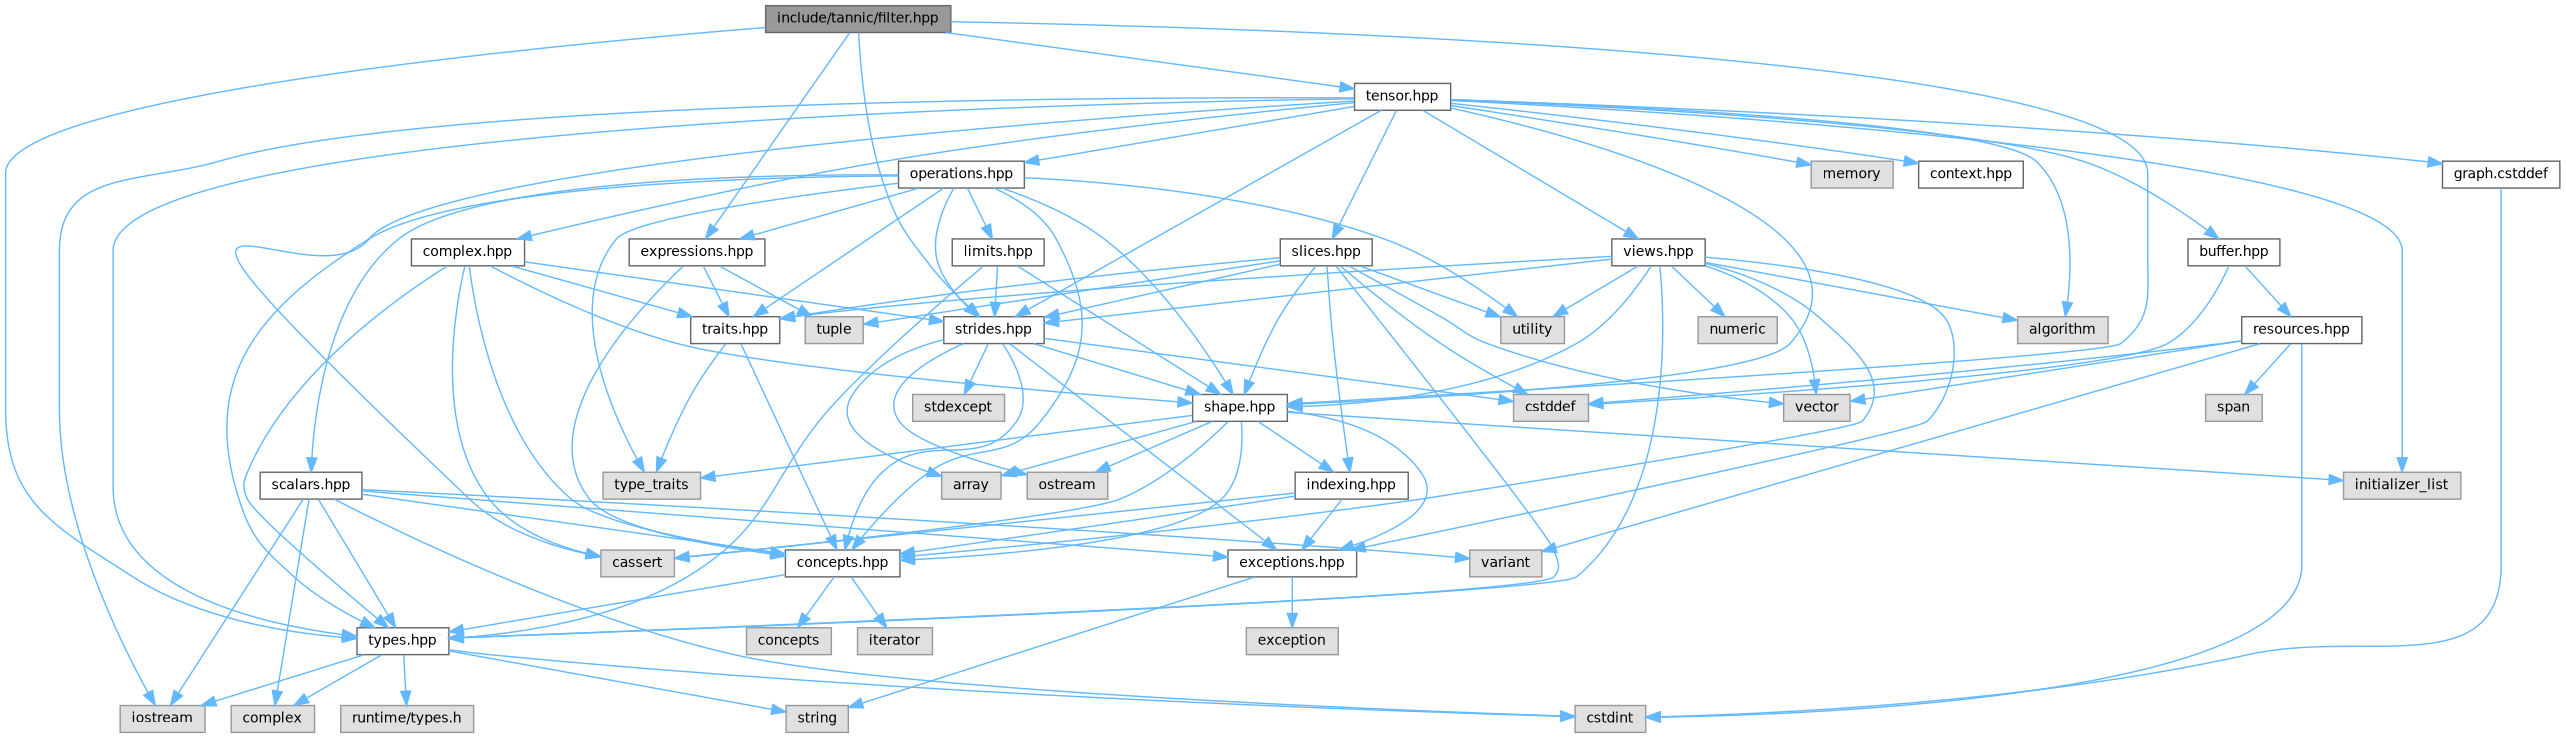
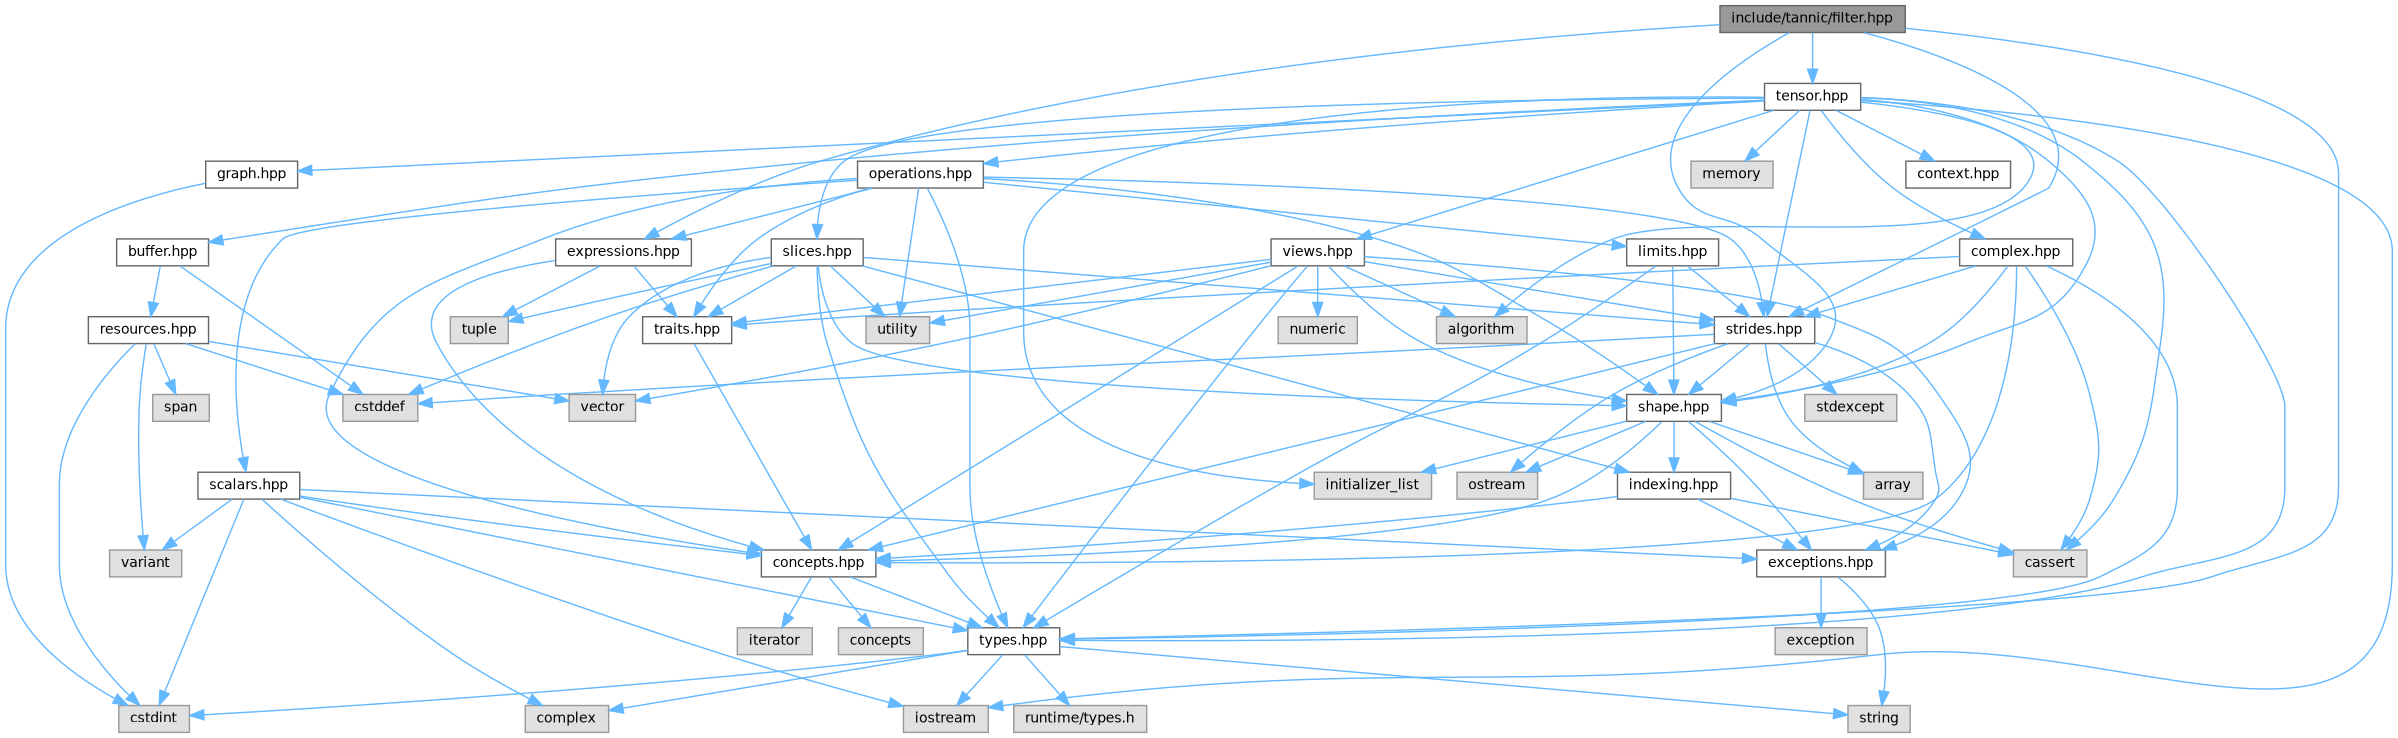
  digraph {
    node [color=grey60 fillcolor="#E0E0E0" fontname=Helvetica fontsize=10 shape=box style=filled]
    edge [color=steelblue1 fontname=Helvetica fontsize=10 labelfontname=Helvetica labelfontsize=10 style=solid]
    n1 [color=gray40 fillcolor=grey60 fontcolor=black height=0.2 label="include/tannic/filter.hpp" width=0.4]
    n2 [color=grey40 fillcolor=white height=0.2 label="types.hpp" width=0.4]
    n3 [color=grey40 fillcolor=white height=0.2 label="shape.hpp" width=0.4]
    n4 [color=grey40 fillcolor=white height=0.2 label="strides.hpp" width=0.4]
    n5 [color=grey40 fillcolor=white height=0.2 label="expressions.hpp" width=0.4]
    n6 [color=grey40 fillcolor=white height=0.2 label="tensor.hpp" width=0.4]
    n7 [height=0.2 label=iostream width=0.4]
    n8 [height=0.2 label=cstdint width=0.4]
    n9 [height=0.2 label=string width=0.4]
    n10 [height=0.2 label=complex width=0.4]
    n11 [height=0.2 label="runtime/types.h" width=0.4]
-   n12 [height=0.2 label=type_traits width=0.4]
    n13 [height=0.2 label=array width=0.4]
    n14 [height=0.2 label=cassert width=0.4]
    n15 [height=0.2 label=initializer_list width=0.4]
    n16 [height=0.2 label=ostream width=0.4]
    n17 [color=grey40 fillcolor=white height=0.2 label="concepts.hpp" width=0.4]
    n18 [color=grey40 fillcolor=white height=0.2 label="indexing.hpp" width=0.4]
    n19 [color=grey40 fillcolor=white height=0.2 label="exceptions.hpp" width=0.4]
    n20 [height=0.2 label=cstddef width=0.4]
    n21 [height=0.2 label=stdexcept width=0.4]
    n22 [height=0.2 label=tuple width=0.4]
    n23 [color=grey40 fillcolor=white height=0.2 label="traits.hpp" width=0.4]
    n24 [height=0.2 label=memory width=0.4]
    n25 [color=grey40 fillcolor=white height=0.2 label="buffer.hpp" width=0.4]
    n26 [color=grey40 fillcolor=white height=0.2 label="slices.hpp" width=0.4]
    n27 [color=grey40 fillcolor=white height=0.2 label="views.hpp" width=0.4]
    n28 [color=grey40 fillcolor=white height=0.2 label="operations.hpp" width=0.4]
    n29 [color=grey40 fillcolor=white height=0.2 label="complex.hpp" width=0.4]
-   n30 [color=grey40 fillcolor=white height=0.2 label="graph.cstddef" width=0.4]
+   n30 [color=grey40 fillcolor=white height=0.2 label="graph.hpp" width=0.4]
    n31 [color=grey40 fillcolor=white height=0.2 label="context.hpp" width=0.4]
    n32 [height=0.2 label=algorithm width=0.4]
    n33 [height=0.2 label=concepts width=0.4]
    n34 [height=0.2 label=iterator width=0.4]
    n35 [height=0.2 label=exception width=0.4]
    n36 [height=0.2 label=utility width=0.4]
    n37 [color=grey40 fillcolor=white height=0.2 label="resources.hpp" width=0.4]
    n38 [height=0.2 label=vector width=0.4]
    n39 [height=0.2 label=numeric width=0.4]
    n40 [color=grey40 fillcolor=white height=0.2 label="scalars.hpp" width=0.4]
    n41 [color=grey40 fillcolor=white height=0.2 label="limits.hpp" width=0.4]
    n42 [height=0.2 label=span width=0.4]
    n43 [height=0.2 label=variant width=0.4]
    n1 -> n2
    n1 -> n3
    n1 -> n4
    n1 -> n5
    n1 -> n6
    n2 -> n7
    n2 -> n8
    n2 -> n9
    n2 -> n10
    n2 -> n11
-   n3 -> n12
    n3 -> n13
    n3 -> n14
    n3 -> n15
    n3 -> n16
    n3 -> n17
    n3 -> n18
    n3 -> n19
    n4 -> n3
    n4 -> n13
    n4 -> n16
    n4 -> n17
    n4 -> n19
    n4 -> n20
    n4 -> n21
    n5 -> n17
    n5 -> n22
    n5 -> n23
    n6 -> n2
    n6 -> n3
    n6 -> n4
    n6 -> n7
    n6 -> n14
    n6 -> n15
    n6 -> n24
    n6 -> n25
    n6 -> n26
    n6 -> n27
    n6 -> n28
    n6 -> n29
    n6 -> n30
    n6 -> n31
    n6 -> n32
    n17 -> n2
    n17 -> n33
    n17 -> n34
    n18 -> n14
    n18 -> n17
    n18 -> n19
    n19 -> n9
    n19 -> n35
-   n23 -> n12
    n23 -> n17
    n25 -> n20
    n25 -> n37
    n26 -> n2
    n26 -> n3
    n26 -> n4
    n26 -> n18
    n26 -> n20
    n26 -> n22
    n26 -> n23
    n26 -> n36
    n26 -> n38
    n27 -> n2
    n27 -> n3
    n27 -> n4
    n27 -> n17
    n27 -> n19
    n27 -> n23
    n27 -> n32
    n27 -> n36
    n27 -> n38
    n27 -> n39
    n28 -> n2
    n28 -> n3
    n28 -> n4
    n28 -> n5
-   n28 -> n12
    n28 -> n17
    n28 -> n23
    n28 -> n36
    n28 -> n40
    n28 -> n41
    n29 -> n2
    n29 -> n3
    n29 -> n4
    n29 -> n14
    n29 -> n17
    n29 -> n23
    n30 -> n8
    n37 -> n8
    n37 -> n20
    n37 -> n38
    n37 -> n42
    n37 -> n43
    n40 -> n2
    n40 -> n7
    n40 -> n8
    n40 -> n10
    n40 -> n17
    n40 -> n19
    n40 -> n43
    n41 -> n2
    n41 -> n3
    n41 -> n4
  }
